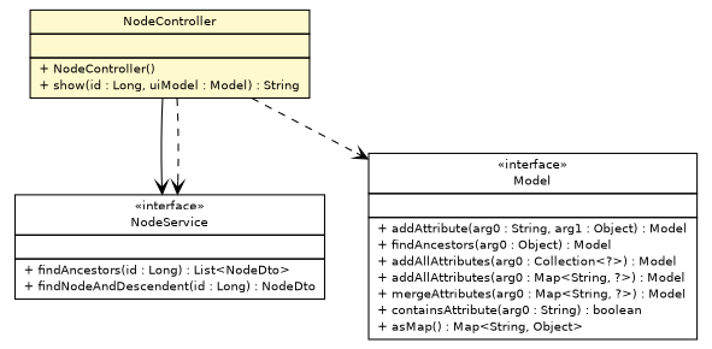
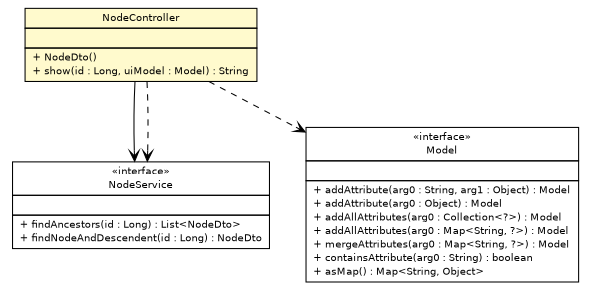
  digraph {
    nodesep=0.25
    ranksep=0.5
    node [fontcolor=black fontname=Helvetica fontsize=10.0 shape=plaintext]
    edge [arrowhead=open color=black fontcolor=black fontname=Helvetica fontsize=10.0 headport=p labelfontname=Helvetica labelfontsize=10 tailport=p style=dashed]
-   n1 [label=<<table title="net.sereneproject.collector.web.NodeController" border="0" cellborder="1" cellspacing="0" cellpadding="2" port="p" bgcolor="lemonChiffon" href="./NodeController.html"> 		<tr><td><table border="0" cellspacing="0" cellpadding="1"> <tr><td align="center" balign="center"> NodeController </td></tr> 		</table></td></tr> 		<tr><td><table border="0" cellspacing="0" cellpadding="1"> <tr><td align="left" balign="left">  </td></tr> 		</table></td></tr> 		<tr><td><table border="0" cellspacing="0" cellpadding="1"> <tr><td align="left" balign="left"> + NodeController() </td></tr> <tr><td align="left" balign="left"> + show(id : Long, uiModel : Model) : String </td></tr> 		</table></td></tr> 		</table>>]
+   n1 [label=<<table title="net.sereneproject.collector.web.NodeController" border="0" cellborder="1" cellspacing="0" cellpadding="2" port="p" bgcolor="lemonChiffon" href="./NodeController.html"> 		<tr><td><table border="0" cellspacing="0" cellpadding="1"> <tr><td align="center" balign="center"> NodeController </td></tr> 		</table></td></tr> 		<tr><td><table border="0" cellspacing="0" cellpadding="1"> <tr><td align="left" balign="left">  </td></tr> 		</table></td></tr> 		<tr><td><table border="0" cellspacing="0" cellpadding="1"> <tr><td align="left" balign="left"> + NodeDto() </td></tr> <tr><td align="left" balign="left"> + show(id : Long, uiModel : Model) : String </td></tr> 		</table></td></tr> 		</table>>]
    n2 [label=<<table title="net.sereneproject.collector.service.NodeService" border="0" cellborder="1" cellspacing="0" cellpadding="2" port="p" href="../service/NodeService.html"> 		<tr><td><table border="0" cellspacing="0" cellpadding="1"> <tr><td align="center" balign="center"> &#171;interface&#187; </td></tr> <tr><td align="center" balign="center"> NodeService </td></tr> 		</table></td></tr> 		<tr><td><table border="0" cellspacing="0" cellpadding="1"> <tr><td align="left" balign="left">  </td></tr> 		</table></td></tr> 		<tr><td><table border="0" cellspacing="0" cellpadding="1"> <tr><td align="left" balign="left"> + findAncestors(id : Long) : List&lt;NodeDto&gt; </td></tr> <tr><td align="left" balign="left"> + findNodeAndDescendent(id : Long) : NodeDto </td></tr> 		</table></td></tr> 		</table>>]
-   n3 [label=<<table title="org.springframework.ui.Model" border="0" cellborder="1" cellspacing="0" cellpadding="2" port="p" href="http://java.sun.com/j2se/1.4.2/docs/api/org/springframework/ui/Model.html"> 		<tr><td><table border="0" cellspacing="0" cellpadding="1"> <tr><td align="center" balign="center"> &#171;interface&#187; </td></tr> <tr><td align="center" balign="center"> Model </td></tr> 		</table></td></tr> 		<tr><td><table border="0" cellspacing="0" cellpadding="1"> <tr><td align="left" balign="left">  </td></tr> 		</table></td></tr> 		<tr><td><table border="0" cellspacing="0" cellpadding="1"> <tr><td align="left" balign="left"> + addAttribute(arg0 : String, arg1 : Object) : Model </td></tr> <tr><td align="left" balign="left"> + findAncestors(arg0 : Object) : Model </td></tr> <tr><td align="left" balign="left"> + addAllAttributes(arg0 : Collection&lt;?&gt;) : Model </td></tr> <tr><td align="left" balign="left"> + addAllAttributes(arg0 : Map&lt;String, ?&gt;) : Model </td></tr> <tr><td align="left" balign="left"> + mergeAttributes(arg0 : Map&lt;String, ?&gt;) : Model </td></tr> <tr><td align="left" balign="left"> + containsAttribute(arg0 : String) : boolean </td></tr> <tr><td align="left" balign="left"> + asMap() : Map&lt;String, Object&gt; </td></tr> 		</table></td></tr> 		</table>>]
+   n3 [label=<<table title="org.springframework.ui.Model" border="0" cellborder="1" cellspacing="0" cellpadding="2" port="p" href="http://java.sun.com/j2se/1.4.2/docs/api/org/springframework/ui/Model.html"> 		<tr><td><table border="0" cellspacing="0" cellpadding="1"> <tr><td align="center" balign="center"> &#171;interface&#187; </td></tr> <tr><td align="center" balign="center"> Model </td></tr> 		</table></td></tr> 		<tr><td><table border="0" cellspacing="0" cellpadding="1"> <tr><td align="left" balign="left">  </td></tr> 		</table></td></tr> 		<tr><td><table border="0" cellspacing="0" cellpadding="1"> <tr><td align="left" balign="left"> + addAttribute(arg0 : String, arg1 : Object) : Model </td></tr> <tr><td align="left" balign="left"> + addAttribute(arg0 : Object) : Model </td></tr> <tr><td align="left" balign="left"> + addAllAttributes(arg0 : Collection&lt;?&gt;) : Model </td></tr> <tr><td align="left" balign="left"> + addAllAttributes(arg0 : Map&lt;String, ?&gt;) : Model </td></tr> <tr><td align="left" balign="left"> + mergeAttributes(arg0 : Map&lt;String, ?&gt;) : Model </td></tr> <tr><td align="left" balign="left"> + containsAttribute(arg0 : String) : boolean </td></tr> <tr><td align="left" balign="left"> + asMap() : Map&lt;String, Object&gt; </td></tr> 		</table></td></tr> 		</table>>]
    n1 -> n2 [style=""]
    n1 -> n2
    n1 -> n3
  }
